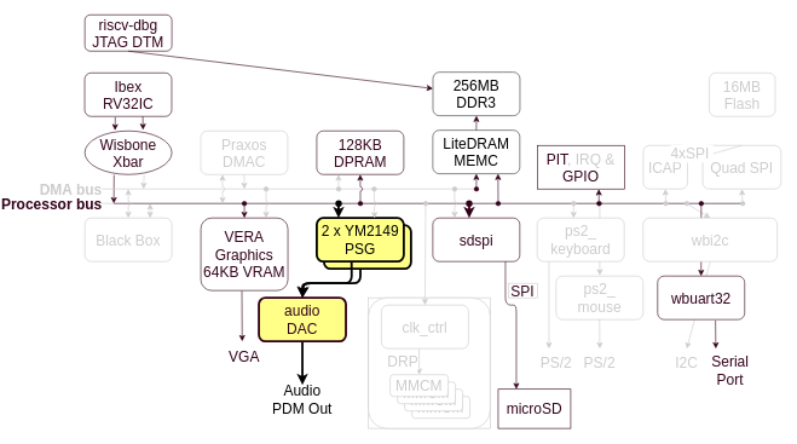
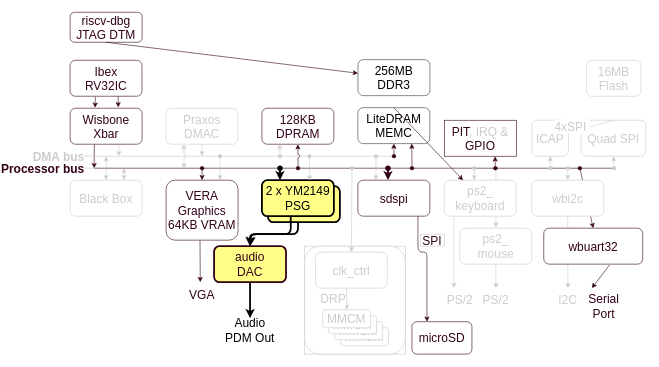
  <mxCell id="0" />
  <mxCell id="1" parent="0" />
  <mxCell id="2" value="" style="endArrow=classic;html=1;strokeWidth=1;startArrow=oval;startFill=1;fontSize=20;strokeColor=#CCCCCC;fontColor=#CCCCCC;" parent="1" edge="1"><mxGeometry width="50" height="50" relative="1" as="geometry"><mxPoint x="760" y="280" as="sourcePoint" /><mxPoint x="760" y="379" as="targetPoint" /></mxGeometry></mxCell>
  <mxCell id="3" value="ps2_&lt;br&gt;mouse" style="rounded=1;whiteSpace=wrap;html=1;fontSize=20;strokeColor=#CCCCCC;fontColor=#CCCCCC;" parent="1" vertex="1"><mxGeometry x="699.8" y="380" width="120" height="60" as="geometry" /></mxCell>
  <mxCell id="4" value="YM2149" style="rounded=1;whiteSpace=wrap;html=1;fontSize=20;strokeColor=#000000;fontColor=#CCCCCC;strokeWidth=3;fillColor=#FFFF88;" parent="1" vertex="1"><mxGeometry x="379.8" y="310" width="120" height="60" as="geometry" /></mxCell>
  <mxCell id="5" value="riscv-dbg&lt;br style=&quot;font-size: 20px;&quot;&gt;JTAG DTM&lt;br style=&quot;font-size: 20px;&quot;&gt;" style="rounded=1;whiteSpace=wrap;html=1;fontSize=20;strokeColor=#33001A;fontColor=#33001A;" parent="1" vertex="1"><mxGeometry x="50" y="20" width="120" height="50" as="geometry" /></mxCell>
  <mxCell id="6" value="Ibex&lt;br style=&quot;font-size: 20px;&quot;&gt;RV32IC&lt;br style=&quot;font-size: 20px;&quot;&gt;" style="rounded=1;whiteSpace=wrap;html=1;fontSize=20;strokeColor=#33001A;fontColor=#33001A;" parent="1" vertex="1"><mxGeometry x="49.8" y="100" width="120" height="60" as="geometry" /></mxCell>
  <mxCell id="7" value="Praxos DMAC" style="rounded=1;whiteSpace=wrap;html=1;fontSize=20;strokeColor=#CCCCCC;fontColor=#CCCCCC;" parent="1" vertex="1"><mxGeometry x="209.8" y="180" width="120" height="60" as="geometry" /></mxCell>
  <mxCell id="8" value="128KB&lt;br style=&quot;font-size: 20px&quot;&gt;DPRAM&lt;br style=&quot;font-size: 20px&quot;&gt;" style="rounded=1;whiteSpace=wrap;html=1;fontSize=20;strokeColor=#33001A;fontColor=#33001A;" parent="1" vertex="1"><mxGeometry x="369.8" y="180" width="120" height="60" as="geometry" /></mxCell>
  <mxCell id="9" value="&lt;font color=&quot;#33001a&quot;&gt;PIT&lt;/font&gt;, IRQ &amp;amp; &lt;font color=&quot;#33001a&quot;&gt;GPIO&lt;/font&gt;" style="whiteSpace=wrap;html=1;fontSize=20;strokeColor=#33001A;fontColor=#CCCCCC;rounded=0;" parent="1" vertex="1"><mxGeometry x="674" y="200" width="120" height="60" as="geometry" /></mxCell>
  <mxCell id="10" value="VERA Graphics&lt;br&gt;64KB VRAM&lt;br&gt;" style="rounded=1;whiteSpace=wrap;html=1;fontSize=20;strokeColor=#33001A;fontColor=#33001A;strokeWidth=1;fillColor=#FFFFFF;" parent="1" vertex="1"><mxGeometry x="210" y="300" width="120" height="100" as="geometry" /></mxCell>
  <mxCell id="11" value="2 x YM2149 PSG" style="rounded=1;whiteSpace=wrap;html=1;fontSize=20;strokeColor=#000000;fontColor=#000000;fillColor=#FFFF88;strokeWidth=3;" parent="1" vertex="1"><mxGeometry x="369.8" y="300" width="120" height="60" as="geometry" /></mxCell>
  <mxCell id="12" value="sdspi" style="rounded=1;whiteSpace=wrap;html=1;fontSize=20;strokeColor=#33001A;fontColor=#33001A;fillColor=#FFFFFF;strokeWidth=1;" parent="1" vertex="1"><mxGeometry x="529.8" y="300" width="120" height="60" as="geometry" /></mxCell>
  <mxCell id="13" value="ps2_&lt;br&gt;keyboard" style="rounded=1;whiteSpace=wrap;html=1;fontSize=20;strokeColor=#CCCCCC;fontColor=#CCCCCC;" parent="1" vertex="1"><mxGeometry x="673.8" y="300" width="120" height="60" as="geometry" /></mxCell>
  <mxCell id="14" value="" style="endArrow=none;html=1;fontSize=20;strokeColor=#CCCCCC;fontColor=#CCCCCC;" parent="1" edge="1"><mxGeometry width="50" height="50" relative="1" as="geometry"><mxPoint x="130" y="260" as="sourcePoint" /><mxPoint x="590" y="260" as="targetPoint" /></mxGeometry></mxCell>
  <mxCell id="15" value="" style="endArrow=none;html=1;fontSize=20;strokeColor=#33001A;fontColor=#CCCCCC;" parent="1" edge="1"><mxGeometry width="50" height="50" relative="1" as="geometry"><mxPoint x="90" y="280" as="sourcePoint" /><mxPoint x="960" y="280" as="targetPoint" /></mxGeometry></mxCell>
  <mxCell id="16" value="" style="endArrow=classic;html=1;jumpStyle=arc;rounded=1;strokeWidth=1;startArrow=classic;startFill=1;endFill=1;entryX=0.25;entryY=1;fontSize=20;strokeColor=#CCCCCC;fontColor=#CCCCCC;" parent="1" target="7" edge="1"><mxGeometry width="50" height="50" relative="1" as="geometry"><mxPoint x="240" y="280" as="sourcePoint" /><mxPoint x="253" y="242" as="targetPoint" /></mxGeometry></mxCell>
  <mxCell id="17" value="" style="endArrow=classic;html=1;strokeWidth=1;entryX=0.5;entryY=0;startArrow=oval;startFill=1;fontSize=20;strokeColor=#33001A;fontColor=#CCCCCC;" parent="1" target="10" edge="1"><mxGeometry width="50" height="50" relative="1" as="geometry"><mxPoint x="270" y="280" as="sourcePoint" /><mxPoint x="160" y="310" as="targetPoint" /></mxGeometry></mxCell>
  <mxCell id="18" value="" style="endArrow=classic;html=1;strokeWidth=1;entryX=0.25;entryY=1;startArrow=oval;startFill=1;fontSize=20;strokeColor=#CCCCCC;fontColor=#CCCCCC;" parent="1" target="8" edge="1"><mxGeometry width="50" height="50" relative="1" as="geometry"><mxPoint x="400" y="260" as="sourcePoint" /><mxPoint x="400" y="250" as="targetPoint" /></mxGeometry></mxCell>
  <mxCell id="19" value="" style="endArrow=classic;html=1;strokeWidth=1;entryX=0.5;entryY=1;startArrow=oval;startFill=1;jumpStyle=arc;fontSize=20;strokeColor=#33001A;fontColor=#CCCCCC;" parent="1" target="8" edge="1"><mxGeometry width="50" height="50" relative="1" as="geometry"><mxPoint x="430" y="280" as="sourcePoint" /><mxPoint x="470" y="250" as="targetPoint" /></mxGeometry></mxCell>
  <mxCell id="20" value="" style="endArrow=classic;html=1;strokeWidth=3;entryX=0.25;entryY=0;startArrow=oval;startFill=1;fontSize=20;strokeColor=#000000;fontColor=#CCCCCC;" parent="1" target="11" edge="1"><mxGeometry width="50" height="50" relative="1" as="geometry"><mxPoint x="400" y="280" as="sourcePoint" /><mxPoint x="390" y="290" as="targetPoint" /></mxGeometry></mxCell>
  <mxCell id="21" value="" style="endArrow=classic;html=1;strokeWidth=1;entryX=0.5;entryY=1;startArrow=oval;startFill=1;fontSize=20;entryDx=0;entryDy=0;strokeColor=#33001A;fontColor=#CCCCCC;" parent="1" target="77" edge="1"><mxGeometry width="50" height="50" relative="1" as="geometry"><mxPoint x="590" y="260" as="sourcePoint" /><mxPoint x="590" y="240" as="targetPoint" /></mxGeometry></mxCell>
  <mxCell id="22" value="" style="endArrow=classic;html=1;strokeWidth=3;entryX=0.418;entryY=0;entryPerimeter=0;startArrow=oval;startFill=1;fontSize=20;strokeColor=#33001A;fontColor=#CCCCCC;" parent="1" target="12" edge="1"><mxGeometry width="50" height="50" relative="1" as="geometry"><mxPoint x="580" y="280" as="sourcePoint" /><mxPoint x="560" y="290" as="targetPoint" /></mxGeometry></mxCell>
  <mxCell id="23" value="" style="endArrow=classic;html=1;strokeWidth=1;entryX=0.418;entryY=0;entryPerimeter=0;startArrow=oval;startFill=1;fontSize=20;strokeColor=#CCCCCC;fontColor=#CCCCCC;" parent="1" target="13" edge="1"><mxGeometry width="50" height="50" relative="1" as="geometry"><mxPoint x="724" y="280" as="sourcePoint" /><mxPoint x="774" y="260" as="targetPoint" /></mxGeometry></mxCell>
  <mxCell id="24" value="" style="endArrow=classic;html=1;strokeWidth=1;entryX=0.5;entryY=0;startArrow=oval;startFill=1;fontSize=20;strokeColor=#CCCCCC;fontColor=#CCCCCC;" parent="1" target="69" edge="1"><mxGeometry width="50" height="50" relative="1" as="geometry"><mxPoint x="880" y="280" as="sourcePoint" /><mxPoint x="1063" y="180" as="targetPoint" /></mxGeometry></mxCell>
  <mxCell id="25" value="" style="endArrow=classic;html=1;strokeWidth=1;entryX=0.706;entryY=1.004;entryPerimeter=0;startArrow=oval;startFill=1;fontSize=20;strokeColor=#33001A;fontColor=#CCCCCC;" parent="1" target="9" edge="1"><mxGeometry width="50" height="50" relative="1" as="geometry"><mxPoint x="759" y="280" as="sourcePoint" /><mxPoint x="824" y="250" as="targetPoint" /></mxGeometry></mxCell>
  <mxCell id="26" value="" style="endArrow=classic;html=1;strokeWidth=1;entryX=0.664;entryY=0.01;entryPerimeter=0;startArrow=oval;startFill=1;jumpStyle=arc;fontSize=20;strokeColor=#CCCCCC;fontColor=#CCCCCC;" parent="1" target="11" edge="1"><mxGeometry width="50" height="50" relative="1" as="geometry"><mxPoint x="449" y="260" as="sourcePoint" /><mxPoint x="500" y="250" as="targetPoint" /></mxGeometry></mxCell>
  <mxCell id="27" value="" style="endArrow=classic;html=1;strokeWidth=1;entryX=0.25;entryY=0;startArrow=oval;startFill=1;jumpStyle=arc;fontSize=20;strokeColor=#CCCCCC;fontColor=#CCCCCC;" parent="1" target="12" edge="1"><mxGeometry width="50" height="50" relative="1" as="geometry"><mxPoint x="560" y="260" as="sourcePoint" /><mxPoint x="560" y="250" as="targetPoint" /></mxGeometry></mxCell>
  <mxCell id="28" value="" style="endArrow=classic;html=1;strokeWidth=1;entryX=0.75;entryY=0;startArrow=oval;startFill=1;jumpStyle=arc;fontSize=20;strokeColor=#CCCCCC;fontColor=#CCCCCC;" parent="1" target="10" edge="1"><mxGeometry width="50" height="50" relative="1" as="geometry"><mxPoint x="300" y="260" as="sourcePoint" /><mxPoint x="350" y="250" as="targetPoint" /></mxGeometry></mxCell>
  <mxCell id="29" value="" style="endArrow=none;html=1;strokeWidth=1;entryX=0.681;entryY=1.019;entryPerimeter=0;startArrow=classic;startFill=1;fontSize=20;strokeColor=#CCCCCC;fontColor=#CCCCCC;" parent="1" target="33" edge="1"><mxGeometry width="50" height="50" relative="1" as="geometry"><mxPoint x="131" y="260" as="sourcePoint" /><mxPoint x="131.714" y="241.286" as="targetPoint" /></mxGeometry></mxCell>
  <mxCell id="30" value="" style="endArrow=none;html=1;strokeWidth=1;entryX=0.336;entryY=1.008;entryPerimeter=0;startArrow=classic;startFill=1;fontSize=20;strokeColor=#33001A;fontColor=#CCCCCC;" parent="1" target="33" edge="1"><mxGeometry width="50" height="50" relative="1" as="geometry"><mxPoint x="90" y="280" as="sourcePoint" /><mxPoint x="89" y="241" as="targetPoint" /></mxGeometry></mxCell>
  <mxCell id="31" value="" style="endArrow=classic;html=1;strokeWidth=1;exitX=0.5;exitY=1;fontSize=20;strokeColor=#CCCCCC;fontColor=#CCCCCC;" parent="1" source="7" edge="1"><mxGeometry width="50" height="50" relative="1" as="geometry"><mxPoint x="240" y="160" as="sourcePoint" /><mxPoint x="270" y="260" as="targetPoint" /></mxGeometry></mxCell>
  <mxCell id="32" value="" style="endArrow=classic;html=1;strokeWidth=1;startArrow=oval;startFill=1;fontSize=20;entryX=0.75;entryY=1;entryDx=0;entryDy=0;strokeColor=#33001A;fontColor=#CCCCCC;" parent="1" target="77" edge="1"><mxGeometry width="50" height="50" relative="1" as="geometry"><mxPoint x="620" y="280" as="sourcePoint" /><mxPoint x="620" y="160" as="targetPoint" /></mxGeometry></mxCell>
- <mxCell id="33" value="Wisbone Xbar" style="ellipse;whiteSpace=wrap;html=1;fontSize=20;strokeColor=#33001A;fontColor=#33001A;" parent="1" vertex="1"><mxGeometry x="50" y="180" width="120" height="60" as="geometry" /></mxCell>
+ <mxCell id="33" value="Wisbone Xbar" style="rounded=1;whiteSpace=wrap;html=1;fontSize=20;strokeColor=#33001A;fontColor=#33001A;" parent="1" vertex="1"><mxGeometry x="50" y="180" width="120" height="60" as="geometry" /></mxCell>
  <mxCell id="34" value="" style="endArrow=classic;html=1;strokeWidth=1;entryX=0.347;entryY=-0.014;entryPerimeter=0;fontSize=20;strokeColor=#33001A;fontColor=#CCCCCC;" parent="1" target="33" edge="1"><mxGeometry width="50" height="50" relative="1" as="geometry"><mxPoint x="92" y="161" as="sourcePoint" /><mxPoint x="-30" y="180" as="targetPoint" /></mxGeometry></mxCell>
  <mxCell id="35" value="" style="endArrow=classic;html=1;strokeWidth=1;entryX=0.669;entryY=-0.025;entryPerimeter=0;fontSize=20;strokeColor=#33001A;fontColor=#CCCCCC;" parent="1" target="33" edge="1"><mxGeometry width="50" height="50" relative="1" as="geometry"><mxPoint x="130" y="160" as="sourcePoint" /><mxPoint x="101.333" y="188.833" as="targetPoint" /></mxGeometry></mxCell>
  <mxCell id="36" value="" style="endArrow=classic;html=1;strokeWidth=1;exitX=0.5;exitY=1;fontSize=20;strokeColor=#33001A;fontColor=#CCCCCC;" parent="1" source="5" target="78" edge="1"><mxGeometry width="50" height="50" relative="1" as="geometry"><mxPoint x="0" y="150" as="sourcePoint" /><mxPoint x="50" y="100" as="targetPoint" /></mxGeometry></mxCell>
  <mxCell id="37" value="&lt;b style=&quot;font-size: 20px;&quot;&gt;DMA bus&lt;/b&gt;" style="endArrow=none;html=1;strokeWidth=1;align=right;fontSize=20;strokeColor=#CCCCCC;fontColor=#CCCCCC;" parent="1" edge="1"><mxGeometry width="50" height="50" relative="1" as="geometry"><mxPoint x="20" y="260" as="sourcePoint" /><mxPoint x="130" y="260" as="targetPoint" /></mxGeometry></mxCell>
  <mxCell id="38" value="&lt;b style=&quot;font-size: 20px;&quot;&gt;&lt;font color=&quot;#33001a&quot;&gt;Processor bus&lt;/font&gt;&lt;/b&gt;" style="endArrow=none;html=1;strokeWidth=1;align=right;fontSize=20;strokeColor=#CCCCCC;fontColor=#CCCCCC;" parent="1" edge="1"><mxGeometry width="50" height="50" relative="1" as="geometry"><mxPoint x="60" y="280" as="sourcePoint" /><mxPoint x="90" y="280" as="targetPoint" /></mxGeometry></mxCell>
  <mxCell id="39" value="Black Box" style="rounded=1;whiteSpace=wrap;html=1;fontSize=20;strokeColor=#CCCCCC;fontColor=#CCCCCC;" parent="1" vertex="1"><mxGeometry x="50" y="300" width="120" height="60" as="geometry" /></mxCell>
  <mxCell id="40" value="" style="endArrow=classic;html=1;strokeWidth=1;align=right;entryX=0.5;entryY=0;startArrow=classic;startFill=1;jumpStyle=arc;fontSize=20;strokeColor=#CCCCCC;fontColor=#CCCCCC;" parent="1" target="39" edge="1"><mxGeometry width="50" height="50" relative="1" as="geometry"><mxPoint x="110" y="260" as="sourcePoint" /><mxPoint x="150" y="400" as="targetPoint" /></mxGeometry></mxCell>
  <mxCell id="41" value="" style="endArrow=classic;html=1;strokeWidth=1;align=right;exitX=0.75;exitY=0;startArrow=classic;startFill=1;fontSize=20;strokeColor=#CCCCCC;fontColor=#CCCCCC;" parent="1" source="39" edge="1"><mxGeometry width="50" height="50" relative="1" as="geometry"><mxPoint x="170" y="450" as="sourcePoint" /><mxPoint x="140" y="280" as="targetPoint" /></mxGeometry></mxCell>
  <mxCell id="42" value="" style="group;strokeColor=#CCCCCC;fontColor=#CCCCCC;" parent="1" vertex="1" connectable="0"><mxGeometry x="441" y="410" width="168" height="180" as="geometry" /></mxCell>
  <mxCell id="43" value="" style="rounded=1;whiteSpace=wrap;html=1;fontSize=20;align=center;strokeColor=#CCCCCC;fontColor=#CCCCCC;" parent="42" vertex="1"><mxGeometry width="168" height="180" as="geometry" /></mxCell>
  <mxCell id="44" value="MMCM" style="rounded=1;whiteSpace=wrap;html=1;fontSize=20;align=center;strokeColor=#CCCCCC;fontColor=#CCCCCC;" parent="42" vertex="1"><mxGeometry x="60" y="136" width="80" height="30" as="geometry" /></mxCell>
  <mxCell id="45" value="clk_ctrl" style="rounded=1;whiteSpace=wrap;html=1;fontSize=20;align=center;strokeColor=#CCCCCC;fontColor=#CCCCCC;" parent="42" vertex="1"><mxGeometry x="18" y="10" width="120" height="60" as="geometry" /></mxCell>
  <mxCell id="46" value="MMCM" style="rounded=1;whiteSpace=wrap;html=1;fontSize=20;align=center;strokeColor=#CCCCCC;fontColor=#CCCCCC;" parent="42" vertex="1"><mxGeometry x="50" y="126" width="80" height="30" as="geometry" /></mxCell>
  <mxCell id="47" value="MMCM" style="rounded=1;whiteSpace=wrap;html=1;fontSize=20;align=center;strokeColor=#CCCCCC;fontColor=#CCCCCC;" parent="42" vertex="1"><mxGeometry x="40" y="116" width="80" height="30" as="geometry" /></mxCell>
  <mxCell id="48" value="MMCM" style="rounded=1;whiteSpace=wrap;html=1;fontSize=20;align=center;strokeColor=#CCCCCC;fontColor=#CCCCCC;" parent="42" vertex="1"><mxGeometry x="30" y="106" width="80" height="30" as="geometry" /></mxCell>
  <mxCell id="49" value="DRP" style="endArrow=classic;html=1;strokeWidth=1;fontSize=20;align=right;entryX=0.5;entryY=0;strokeColor=#CCCCCC;fontColor=#CCCCCC;" parent="42" target="48" edge="1"><mxGeometry width="50" height="50" relative="1" as="geometry"><mxPoint x="70" y="70" as="sourcePoint" /><mxPoint x="78" y="95" as="targetPoint" /></mxGeometry></mxCell>
  <mxCell id="50" value="" style="endArrow=classic;html=1;strokeWidth=1;fontSize=20;align=right;startArrow=oval;startFill=1;entryX=0.5;entryY=0;strokeColor=#CCCCCC;fontColor=#CCCCCC;" parent="1" target="45" edge="1"><mxGeometry width="50" height="50" relative="1" as="geometry"><mxPoint x="520" y="280" as="sourcePoint" /><mxPoint x="514" y="423" as="targetPoint" /></mxGeometry></mxCell>
  <mxCell id="51" value="" style="endArrow=classic;html=1;strokeWidth=1;fontSize=20;align=right;exitX=0.25;exitY=1;strokeColor=#33001A;fontColor=#CCCCCC;" parent="1" edge="1"><mxGeometry width="50" height="50" relative="1" as="geometry"><mxPoint x="266.571" y="400.429" as="sourcePoint" /><mxPoint x="267" y="470" as="targetPoint" /></mxGeometry></mxCell>
  <mxCell id="52" value="VGA" style="text;html=1;strokeColor=none;fillColor=none;align=center;verticalAlign=middle;whiteSpace=wrap;rounded=0;fontSize=20;fontColor=#33001A;" parent="1" vertex="1"><mxGeometry x="250" y="480" width="40" height="20" as="geometry" /></mxCell>
  <mxCell id="53" value="" style="endArrow=classic;html=1;strokeWidth=3;fontSize=20;align=right;exitX=0.4;exitY=1.021;entryX=0.5;entryY=0;exitPerimeter=0;strokeColor=#000000;fontColor=#CCCCCC;entryDx=0;entryDy=0;" parent="1" source="11" target="80" edge="1"><mxGeometry width="50" height="50" relative="1" as="geometry"><mxPoint x="370" y="470" as="sourcePoint" /><mxPoint x="420" y="420" as="targetPoint" /><Array as="points"><mxPoint x="418" y="390" /><mxPoint x="350" y="390" /></Array></mxGeometry></mxCell>
  <mxCell id="54" value="" style="endArrow=classic;html=1;strokeWidth=3;fontSize=20;align=right;entryX=0.5;entryY=0;strokeColor=#000000;fontColor=#CCCCCC;entryDx=0;entryDy=0;" parent="1" target="80" edge="1"><mxGeometry width="50" height="50" relative="1" as="geometry"><mxPoint x="430" y="370" as="sourcePoint" /><mxPoint x="370" y="470" as="targetPoint" /><Array as="points"><mxPoint x="430" y="390" /><mxPoint x="352" y="390" /></Array></mxGeometry></mxCell>
  <mxCell id="55" value="" style="endArrow=classic;html=1;strokeWidth=3;fontSize=20;align=right;exitX=0.5;exitY=1;strokeColor=#000000;fontColor=#CCCCCC;exitDx=0;exitDy=0;" parent="1" source="80" edge="1"><mxGeometry width="50" height="50" relative="1" as="geometry"><mxPoint x="350" y="480" as="sourcePoint" /><mxPoint x="350" y="530" as="targetPoint" /></mxGeometry></mxCell>
  <mxCell id="56" value="Audio&lt;br&gt;PDM Out" style="text;html=1;strokeColor=none;fillColor=none;align=center;verticalAlign=middle;whiteSpace=wrap;rounded=0;fontSize=20;fontColor=#000000;" parent="1" vertex="1"><mxGeometry x="305" y="540" width="90" height="20" as="geometry" /></mxCell>
  <mxCell id="57" value="" style="endArrow=classic;html=1;strokeWidth=1;fontSize=20;align=right;entryX=0.25;entryY=0;strokeColor=#33001A;fontColor=#33001A;" parent="1" target="76" edge="1"><mxGeometry width="50" height="50" relative="1" as="geometry"><mxPoint x="630" y="360" as="sourcePoint" /><mxPoint x="630" y="500" as="targetPoint" /><Array as="points"><mxPoint x="630" y="420" /><mxPoint x="645" y="420" /></Array></mxGeometry></mxCell>
  <mxCell id="58" value="SPI" style="text;html=1;strokeColor=#CCCCCC;fillColor=none;align=center;verticalAlign=middle;whiteSpace=wrap;rounded=0;fontSize=20;fontColor=#33001A;" parent="1" vertex="1"><mxGeometry x="634" y="390" width="40" height="20" as="geometry" /></mxCell>
  <mxCell id="59" value="" style="endArrow=classic;html=1;strokeWidth=1;fontSize=20;align=right;strokeColor=#CCCCCC;fontColor=#CCCCCC;" parent="1" edge="1"><mxGeometry width="50" height="50" relative="1" as="geometry"><mxPoint x="690" y="360" as="sourcePoint" /><mxPoint x="690" y="480" as="targetPoint" /></mxGeometry></mxCell>
  <mxCell id="60" value="PS/2" style="text;html=1;strokeColor=none;fillColor=none;align=center;verticalAlign=middle;whiteSpace=wrap;rounded=0;fontSize=20;fontColor=#CCCCCC;" parent="1" vertex="1"><mxGeometry x="680" y="489" width="40" height="20" as="geometry" /></mxCell>
  <mxCell id="61" value="" style="endArrow=classic;html=1;strokeWidth=1;fontSize=20;align=right;exitX=0.5;exitY=1;strokeColor=#CCCCCC;fontColor=#CCCCCC;" parent="1" source="3" edge="1"><mxGeometry width="50" height="50" relative="1" as="geometry"><mxPoint x="740" y="530" as="sourcePoint" /><mxPoint x="760" y="480" as="targetPoint" /></mxGeometry></mxCell>
  <mxCell id="62" value="PS/2" style="text;html=1;strokeColor=none;fillColor=none;align=center;verticalAlign=middle;whiteSpace=wrap;rounded=0;fontSize=20;fontColor=#CCCCCC;" parent="1" vertex="1"><mxGeometry x="740" y="489" width="40" height="20" as="geometry" /></mxCell>
  <mxCell id="63" value="" style="endArrow=classic;html=1;strokeWidth=1;fontSize=20;align=right;exitX=0.665;exitY=1.021;exitPerimeter=0;strokeColor=#33001A;fontColor=#CCCCCC;" parent="1" source="68" edge="1"><mxGeometry width="50" height="50" relative="1" as="geometry"><mxPoint x="908" y="450" as="sourcePoint" /><mxPoint x="920" y="480" as="targetPoint" /></mxGeometry></mxCell>
  <mxCell id="64" value="I2C" style="text;html=1;strokeColor=none;fillColor=none;align=center;verticalAlign=middle;whiteSpace=wrap;rounded=0;fontSize=20;fontColor=#CCCCCC;" parent="1" vertex="1"><mxGeometry x="860" y="489" width="40" height="20" as="geometry" /></mxCell>
  <mxCell id="65" value="" style="endArrow=oval;html=1;strokeWidth=1;fontSize=20;align=right;exitX=0.5;exitY=0;startArrow=classic;startFill=1;endFill=1;strokeColor=#33001A;fontColor=#CCCCCC;" parent="1" source="68" edge="1"><mxGeometry width="50" height="50" relative="1" as="geometry"><mxPoint x="920" y="80" as="sourcePoint" /><mxPoint x="900" y="280" as="targetPoint" /></mxGeometry></mxCell>
  <mxCell id="66" value="Serial Port" style="text;html=1;strokeColor=none;fillColor=none;align=center;verticalAlign=middle;whiteSpace=wrap;rounded=0;fontSize=20;fontColor=#33001A;" parent="1" vertex="1"><mxGeometry x="920" y="500" width="40" height="20" as="geometry" /></mxCell>
  <mxCell id="67" value="" style="endArrow=classic;html=1;strokeWidth=1;fontSize=20;align=right;exitX=0.5;exitY=1;strokeColor=#CCCCCC;fontColor=#CCCCCC;" parent="1" source="69" edge="1"><mxGeometry width="50" height="50" relative="1" as="geometry"><mxPoint x="879.571" y="360.429" as="sourcePoint" /><mxPoint x="880" y="480" as="targetPoint" /></mxGeometry></mxCell>
- <mxCell id="68" value="wbuart32" style="rounded=1;whiteSpace=wrap;html=1;fontSize=20;strokeColor=#33001A;fontColor=#33001A;" parent="1" vertex="1"><mxGeometry x="839.8" y="380" width="120" height="60" as="geometry" /></mxCell>
- <mxCell id="69" value="wbi2c" style="rounded=1;whiteSpace=wrap;html=1;fontSize=20;strokeColor=#CCCCCC;fontColor=#CCCCCC;" parent="1" vertex="1"><mxGeometry x="819.8" y="300" width="185" height="60" as="geometry" /></mxCell>
+ <mxCell id="68" value="wbuart32" style="rounded=1;whiteSpace=wrap;html=1;fontSize=20;strokeColor=#33001A;fontColor=#33001A;" parent="1" vertex="1"><mxGeometry x="839.8" y="380" width="165" height="60" as="geometry" /></mxCell>
+ <mxCell id="69" value="wbi2c" style="rounded=1;whiteSpace=wrap;html=1;fontSize=20;strokeColor=#CCCCCC;fontColor=#CCCCCC;" parent="1" vertex="1"><mxGeometry x="819.8" y="300" width="120" height="60" as="geometry" /></mxCell>
  <mxCell id="70" value="ICAP" style="rounded=1;whiteSpace=wrap;html=1;fontSize=20;align=center;strokeColor=#CCCCCC;fontColor=#CCCCCC;" parent="1" vertex="1"><mxGeometry x="820" y="200" width="61" height="60" as="geometry" /></mxCell>
  <mxCell id="71" value="" style="endArrow=classic;html=1;strokeWidth=1;fontSize=20;align=right;entryX=0.5;entryY=1;startArrow=oval;startFill=1;strokeColor=#CCCCCC;fontColor=#CCCCCC;" parent="1" target="70" edge="1"><mxGeometry width="50" height="50" relative="1" as="geometry"><mxPoint x="851" y="280" as="sourcePoint" /><mxPoint x="1010" y="220" as="targetPoint" /></mxGeometry></mxCell>
  <mxCell id="72" value="Quad SPI" style="rounded=1;whiteSpace=wrap;html=1;fontSize=20;align=center;strokeColor=#CCCCCC;fontColor=#CCCCCC;" parent="1" vertex="1"><mxGeometry x="902" y="200" width="108" height="60" as="geometry" /></mxCell>
  <mxCell id="73" value="16MB Flash" style="rounded=1;whiteSpace=wrap;html=1;fontSize=20;align=center;strokeColor=#CCCCCC;fontColor=#CCCCCC;" parent="1" vertex="1"><mxGeometry x="911" y="100" width="91" height="60" as="geometry" /></mxCell>
  <mxCell id="74" value="&lt;div style=&quot;text-align: left&quot;&gt;4xSPI&amp;nbsp;&lt;/div&gt;" style="endArrow=classic;html=1;strokeWidth=1;fontSize=20;align=right;exitX=0.5;exitY=0;strokeColor=#CCCCCC;fontColor=#CCCCCC;" parent="1" source="72" target="70" edge="1"><mxGeometry width="50" height="50" relative="1" as="geometry"><mxPoint x="940" y="210" as="sourcePoint" /><mxPoint x="990" y="160" as="targetPoint" /></mxGeometry></mxCell>
  <mxCell id="75" value="" style="endArrow=classic;html=1;strokeWidth=1;fontSize=20;align=right;entryX=0.5;entryY=1;startArrow=oval;startFill=1;strokeColor=#CCCCCC;fontColor=#CCCCCC;" parent="1" target="72" edge="1"><mxGeometry width="50" height="50" relative="1" as="geometry"><mxPoint x="957" y="280" as="sourcePoint" /><mxPoint x="1040" y="260" as="targetPoint" /></mxGeometry></mxCell>
- <mxCell id="76" value="microSD" style="whiteSpace=wrap;html=1;fontSize=20;align=center;strokeColor=#33001A;fontColor=#33001A;fillColor=#FFFFFF;strokeWidth=1;rounded=0;" parent="1" vertex="1"><mxGeometry x="620" y="536" width="100" height="54" as="geometry" /></mxCell>
+ <mxCell id="76" value="microSD" style="rounded=1;whiteSpace=wrap;html=1;fontSize=20;align=center;strokeColor=#33001A;fontColor=#33001A;fillColor=#FFFFFF;strokeWidth=1;" parent="1" vertex="1"><mxGeometry x="620" y="536" width="100" height="54" as="geometry" /></mxCell>
  <mxCell id="77" value="LiteDRAM&lt;br style=&quot;font-size: 20px;&quot;&gt;MEMC" style="rounded=1;whiteSpace=wrap;html=1;fontSize=20;strokeColor=#36393d;fillColor=#FFFFff;strokeWidth=1;" parent="1" vertex="1"><mxGeometry x="529.8" y="179" width="120" height="60" as="geometry" /></mxCell>
  <mxCell id="78" value="256MB DDR3" style="rounded=1;whiteSpace=wrap;html=1;fontSize=20;strokeColor=#36393d;fillColor=#FFFFff;strokeWidth=1;" parent="1" vertex="1"><mxGeometry x="530" y="99" width="120" height="60" as="geometry" /></mxCell>
- <mxCell id="79" value="" style="endArrow=classic;html=1;strokeWidth=1;exitX=0.5;exitY=0;entryX=0.5;entryY=1;fontSize=20;strokeColor=#33001A;fontColor=#CCCCCC;" parent="1" source="77" target="78" edge="1"><mxGeometry width="50" height="50" relative="1" as="geometry"><mxPoint x="420" y="109" as="sourcePoint" /><mxPoint x="470" y="59" as="targetPoint" /></mxGeometry></mxCell>
+ <mxCell id="79" value="" style="endArrow=classic;html=1;strokeWidth=1;exitX=0.5;exitY=0;fontSize=20;strokeColor=#33001A;fontColor=#CCCCCC;" parent="1" source="77" target="13" edge="1"><mxGeometry width="50" height="50" relative="1" as="geometry"><mxPoint x="420" y="109" as="sourcePoint" /><mxPoint x="470" y="59" as="targetPoint" /></mxGeometry></mxCell>
  <mxCell id="80" value="audio&lt;br&gt;DAC" style="rounded=1;whiteSpace=wrap;html=1;fontSize=20;strokeColor=#33001A;fontColor=#33001A;fillColor=#FFFF88;strokeWidth=3;" parent="1" vertex="1"><mxGeometry x="290" y="410" width="120" height="60" as="geometry" /></mxCell>
